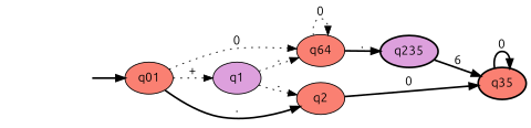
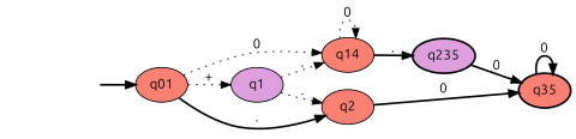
  digraph {
    fontname=Ubuntu
    rankdir=LR
    node [fontname=Ubuntu style=filled fillcolor=salmon]
    edge [fontname=Ubuntu style=bold]
    _invisible [style=invis fillcolor=""]
    q01
    q1 [fillcolor=plum]
-   q14 [label=q64]
+   q14
    q2
    q235 [fillcolor=plum penwidth=2]
    q35 [penwidth=2]
    _invisible -> q01
    q01 -> q1 [label="+" style=dotted]
    q01 -> q14 [label=0 style=dotted]
    q01 -> q2 [label="."]
    q1 -> q14 [label="." style=dotted]
    q1 -> q2 [label="." style=dotted]
    q14 -> q14 [label=0 style=dotted]
    q14 -> q235 [label="."]
    q2 -> q35 [label=0]
-   q235 -> q35 [label=6]
+   q235 -> q35 [label=0]
    q35 -> q35 [label=0]
  }
